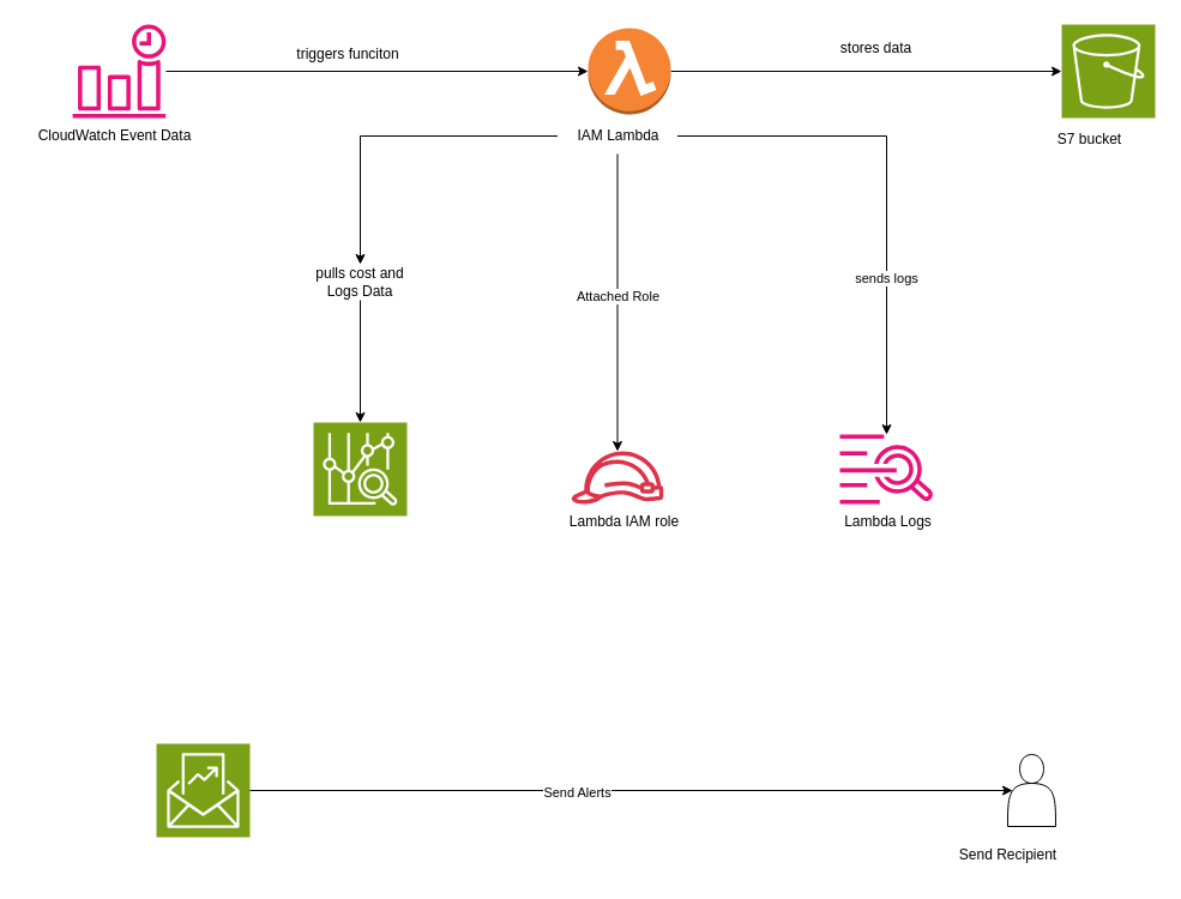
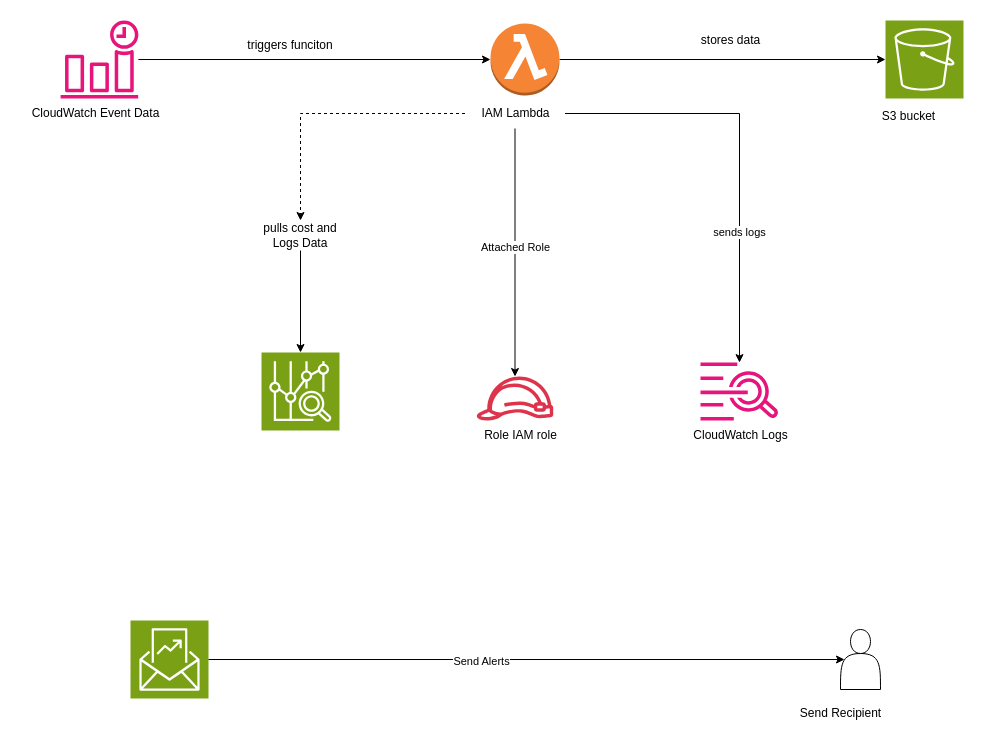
  <mxCell id="0" />
  <mxCell id="1" parent="0" />
  <mxCell id="2" style="edgeStyle=orthogonalEdgeStyle;rounded=0;orthogonalLoop=1;jettySize=auto;html=1;" edge="1" parent="1" source="3" target="6"><mxGeometry relative="1" as="geometry" /></mxCell>
  <mxCell id="3" value="" style="sketch=0;outlineConnect=0;fontColor=#232F3E;gradientColor=none;fillColor=#E7157B;strokeColor=none;dashed=0;verticalLabelPosition=bottom;verticalAlign=top;align=center;html=1;fontSize=12;fontStyle=0;aspect=fixed;pointerEvents=1;shape=mxgraph.aws4.event_time_based;" vertex="1" parent="1"><mxGeometry x="60" y="20" width="78" height="78" as="geometry" /></mxCell>
  <mxCell id="4" value="CloudWatch Event Data" style="text;html=1;align=center;verticalAlign=middle;resizable=0;points=[];autosize=1;strokeColor=none;fillColor=none;" vertex="1" parent="1"><mxGeometry x="20" y="98" width="150" height="30" as="geometry" /></mxCell>
  <mxCell id="5" style="edgeStyle=orthogonalEdgeStyle;rounded=0;orthogonalLoop=1;jettySize=auto;html=1;" edge="1" parent="1" source="6" target="12"><mxGeometry relative="1" as="geometry" /></mxCell>
  <mxCell id="6" value="" style="outlineConnect=0;dashed=0;verticalLabelPosition=bottom;verticalAlign=top;align=center;html=1;shape=mxgraph.aws3.lambda_function;fillColor=#F58534;gradientColor=none;" vertex="1" parent="1"><mxGeometry x="490" y="23" width="69" height="72" as="geometry" /></mxCell>
  <mxCell id="7" style="edgeStyle=orthogonalEdgeStyle;rounded=0;orthogonalLoop=1;jettySize=auto;html=1;" edge="1" parent="1" source="11" target="17"><mxGeometry relative="1" as="geometry" /></mxCell>
  <mxCell id="8" value="sends logs" style="edgeLabel;html=1;align=center;verticalAlign=middle;resizable=0;points=[];" vertex="1" connectable="0" parent="7"><mxGeometry x="0.381" y="-1" relative="1" as="geometry"><mxPoint y="1" as="offset" /></mxGeometry></mxCell>
  <mxCell id="9" style="edgeStyle=orthogonalEdgeStyle;rounded=0;orthogonalLoop=1;jettySize=auto;html=1;" edge="1" parent="1" source="11" target="22"><mxGeometry relative="1" as="geometry" /></mxCell>
  <mxCell id="10" value="Attached Role" style="edgeLabel;html=1;align=center;verticalAlign=middle;resizable=0;points=[];" vertex="1" connectable="0" parent="9"><mxGeometry x="-0.048" relative="1" as="geometry"><mxPoint as="offset" /></mxGeometry></mxCell>
  <mxCell id="11" value="IAM Lambda" style="text;html=1;align=center;verticalAlign=middle;resizable=0;points=[];autosize=1;strokeColor=none;fillColor=none;" vertex="1" parent="1"><mxGeometry x="464.5" y="98" width="100" height="30" as="geometry" /></mxCell>
  <mxCell id="12" value="" style="sketch=0;points=[[0,0,0],[0.25,0,0],[0.5,0,0],[0.75,0,0],[1,0,0],[0,1,0],[0.25,1,0],[0.5,1,0],[0.75,1,0],[1,1,0],[0,0.25,0],[0,0.5,0],[0,0.75,0],[1,0.25,0],[1,0.5,0],[1,0.75,0]];outlineConnect=0;fontColor=#232F3E;fillColor=#7AA116;strokeColor=#ffffff;dashed=0;verticalLabelPosition=bottom;verticalAlign=top;align=center;html=1;fontSize=12;fontStyle=0;aspect=fixed;shape=mxgraph.aws4.resourceIcon;resIcon=mxgraph.aws4.s3;" vertex="1" parent="1"><mxGeometry x="885" y="20" width="78" height="78" as="geometry" /></mxCell>
- <mxCell id="13" value="S7 bucket" style="text;html=1;align=center;verticalAlign=middle;resizable=0;points=[];autosize=1;strokeColor=none;fillColor=none;" vertex="1" parent="1"><mxGeometry x="868" y="101" width="80" height="30" as="geometry" /></mxCell>
+ <mxCell id="13" value="S3 bucket" style="text;html=1;align=center;verticalAlign=middle;resizable=0;points=[];autosize=1;strokeColor=none;fillColor=none;" vertex="1" parent="1"><mxGeometry x="868" y="101" width="80" height="30" as="geometry" /></mxCell>
  <mxCell id="14" value="triggers funciton" style="text;html=1;align=center;verticalAlign=middle;whiteSpace=wrap;rounded=0;" vertex="1" parent="1"><mxGeometry x="230" y="30" width="120" height="30" as="geometry" /></mxCell>
  <mxCell id="15" value="stores data" style="text;html=1;align=center;verticalAlign=middle;resizable=0;points=[];autosize=1;strokeColor=none;fillColor=none;" vertex="1" parent="1"><mxGeometry x="690" y="25" width="80" height="30" as="geometry" /></mxCell>
  <mxCell id="16" value="" style="sketch=0;points=[[0,0,0],[0.25,0,0],[0.5,0,0],[0.75,0,0],[1,0,0],[0,1,0],[0.25,1,0],[0.5,1,0],[0.75,1,0],[1,1,0],[0,0.25,0],[0,0.5,0],[0,0.75,0],[1,0.25,0],[1,0.5,0],[1,0.75,0]];outlineConnect=0;fontColor=#232F3E;fillColor=#7AA116;strokeColor=#ffffff;dashed=0;verticalLabelPosition=bottom;verticalAlign=top;align=center;html=1;fontSize=12;fontStyle=0;aspect=fixed;shape=mxgraph.aws4.resourceIcon;resIcon=mxgraph.aws4.cost_explorer;" vertex="1" parent="1"><mxGeometry x="261" y="352" width="78" height="78" as="geometry" /></mxCell>
  <mxCell id="17" value="" style="sketch=0;outlineConnect=0;fontColor=#232F3E;gradientColor=none;fillColor=#E7157B;strokeColor=none;dashed=0;verticalLabelPosition=bottom;verticalAlign=top;align=center;html=1;fontSize=12;fontStyle=0;aspect=fixed;pointerEvents=1;shape=mxgraph.aws4.cloudwatch_logs;" vertex="1" parent="1"><mxGeometry x="700" y="362" width="78" height="58" as="geometry" /></mxCell>
- <mxCell id="18" value="Lambda Logs" style="text;html=1;align=center;verticalAlign=middle;resizable=0;points=[];autosize=1;strokeColor=none;fillColor=none;" vertex="1" parent="1"><mxGeometry x="680" y="420" width="120" height="30" as="geometry" /></mxCell>
+ <mxCell id="18" value="CloudWatch Logs" style="text;html=1;align=center;verticalAlign=middle;resizable=0;points=[];autosize=1;strokeColor=none;fillColor=none;" vertex="1" parent="1"><mxGeometry x="680" y="420" width="120" height="30" as="geometry" /></mxCell>
  <mxCell id="19" style="edgeStyle=orthogonalEdgeStyle;rounded=0;orthogonalLoop=1;jettySize=auto;html=1;entryX=0.5;entryY=0;entryDx=0;entryDy=0;entryPerimeter=0;" edge="1" parent="1" source="21" target="16"><mxGeometry relative="1" as="geometry" /></mxCell>
- <mxCell id="20" value="" style="edgeStyle=orthogonalEdgeStyle;rounded=0;orthogonalLoop=1;jettySize=auto;html=1;entryX=0.5;entryY=0;entryDx=0;entryDy=0;entryPerimeter=0;" edge="1" parent="1" source="11" target="21"><mxGeometry relative="1" as="geometry"><mxPoint x="465" y="113" as="sourcePoint" /><mxPoint x="290" y="352" as="targetPoint" /></mxGeometry></mxCell>
+ <mxCell id="20" value="" style="edgeStyle=orthogonalEdgeStyle;rounded=0;orthogonalLoop=1;jettySize=auto;html=1;entryX=0.5;entryY=0;entryDx=0;entryDy=0;entryPerimeter=0;dashed=1;" edge="1" parent="1" source="11" target="21"><mxGeometry relative="1" as="geometry"><mxPoint x="465" y="113" as="sourcePoint" /><mxPoint x="290" y="352" as="targetPoint" /></mxGeometry></mxCell>
  <mxCell id="21" value="pulls cost and Logs Data" style="text;html=1;align=center;verticalAlign=middle;whiteSpace=wrap;rounded=0;" vertex="1" parent="1"><mxGeometry x="260" y="220" width="80" height="30" as="geometry" /></mxCell>
  <mxCell id="22" value="" style="sketch=0;outlineConnect=0;fontColor=#232F3E;gradientColor=none;fillColor=#DD344C;strokeColor=none;dashed=0;verticalLabelPosition=bottom;verticalAlign=top;align=center;html=1;fontSize=12;fontStyle=0;aspect=fixed;pointerEvents=1;shape=mxgraph.aws4.role;" vertex="1" parent="1"><mxGeometry x="475.5" y="376" width="78" height="44" as="geometry" /></mxCell>
- <mxCell id="23" value="Lambda IAM role" style="text;html=1;align=center;verticalAlign=middle;resizable=0;points=[];autosize=1;strokeColor=none;fillColor=none;" vertex="1" parent="1"><mxGeometry x="464.5" y="420" width="110" height="30" as="geometry" /></mxCell>
+ <mxCell id="23" value="Role IAM role" style="text;html=1;align=center;verticalAlign=middle;resizable=0;points=[];autosize=1;strokeColor=none;fillColor=none;" vertex="1" parent="1"><mxGeometry x="464.5" y="420" width="110" height="30" as="geometry" /></mxCell>
  <mxCell id="24" value="" style="sketch=0;points=[[0,0,0],[0.25,0,0],[0.5,0,0],[0.75,0,0],[1,0,0],[0,1,0],[0.25,1,0],[0.5,1,0],[0.75,1,0],[1,1,0],[0,0.25,0],[0,0.5,0],[0,0.75,0],[1,0.25,0],[1,0.5,0],[1,0.75,0]];outlineConnect=0;fontColor=#232F3E;fillColor=#7AA116;strokeColor=#ffffff;dashed=0;verticalLabelPosition=bottom;verticalAlign=top;align=center;html=1;fontSize=12;fontStyle=0;aspect=fixed;shape=mxgraph.aws4.resourceIcon;resIcon=mxgraph.aws4.budgets_2;" vertex="1" parent="1"><mxGeometry x="130" y="620" width="78" height="78" as="geometry" /></mxCell>
  <mxCell id="25" value="" style="shape=actor;whiteSpace=wrap;html=1;" vertex="1" parent="1"><mxGeometry x="840" y="629" width="40" height="60" as="geometry" /></mxCell>
  <mxCell id="26" style="edgeStyle=orthogonalEdgeStyle;rounded=0;orthogonalLoop=1;jettySize=auto;html=1;entryX=0.1;entryY=0.5;entryDx=0;entryDy=0;entryPerimeter=0;" edge="1" parent="1" source="24" target="25"><mxGeometry relative="1" as="geometry" /></mxCell>
  <mxCell id="27" value="Send Alerts" style="edgeLabel;html=1;align=center;verticalAlign=middle;resizable=0;points=[];" vertex="1" connectable="0" parent="26"><mxGeometry x="-0.145" y="-1" relative="1" as="geometry"><mxPoint as="offset" /></mxGeometry></mxCell>
  <mxCell id="28" value="Send Recipient" style="text;html=1;align=center;verticalAlign=middle;resizable=0;points=[];autosize=1;strokeColor=none;fillColor=none;" vertex="1" parent="1"><mxGeometry x="790" y="698" width="100" height="30" as="geometry" /></mxCell>
